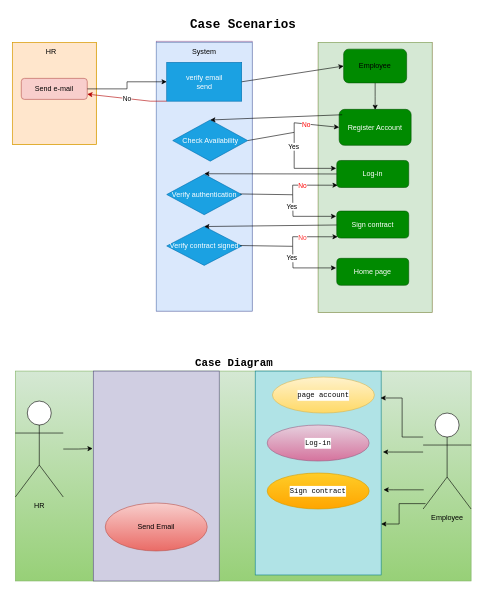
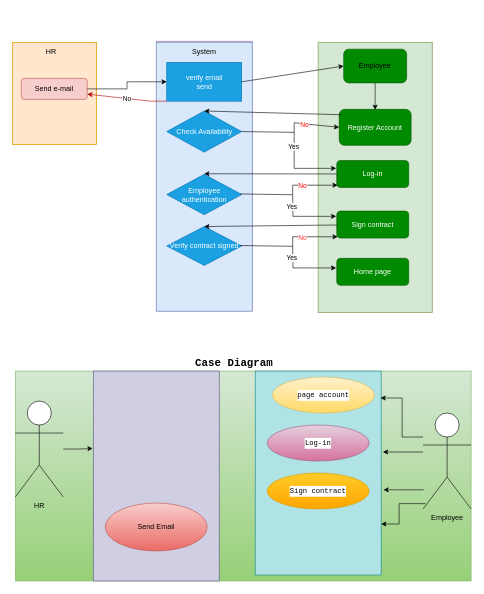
  <mxCell id="0" />
  <mxCell id="1" parent="0" />
  <mxCell id="2" value="" style="group;fillColor=#e1d5e7;strokeColor=#9673a6;" parent="1" vertex="1" connectable="0"><mxGeometry x="260" y="68" width="160" height="450" as="geometry" /></mxCell>
  <mxCell id="3" value="" style="rounded=0;whiteSpace=wrap;html=1;fillColor=#dae8fc;strokeColor=#6c8ebf;" parent="2" vertex="1"><mxGeometry y="2.356" width="160" height="447.644" as="geometry" /></mxCell>
  <mxCell id="4" value="System" style="text;html=1;strokeColor=none;fillColor=none;align=center;verticalAlign=middle;whiteSpace=wrap;rounded=0;" parent="2" vertex="1"><mxGeometry x="50" width="60" height="35.34" as="geometry" /></mxCell>
- <mxCell id="5" value="Check Availability" style="rhombus;whiteSpace=wrap;html=1;fillColor=#1ba1e2;fontColor=#ffffff;strokeColor=#006EAF;" parent="2" vertex="1"><mxGeometry x="27.5" y="131.36" width="125" height="68.64" as="geometry" /></mxCell>
- <mxCell id="6" value="Verify authentication" style="rhombus;whiteSpace=wrap;html=1;fillColor=#1ba1e2;fontColor=#ffffff;strokeColor=#006EAF;" parent="2" vertex="1"><mxGeometry x="17.5" y="222.0" width="125" height="67.27" as="geometry" /></mxCell>
+ <mxCell id="5" value="Check Availability" style="rhombus;whiteSpace=wrap;html=1;fillColor=#1ba1e2;fontColor=#ffffff;strokeColor=#006EAF;" parent="2" vertex="1"><mxGeometry x="17.5" y="116.36" width="125" height="68.64" as="geometry" /></mxCell>
+ <mxCell id="6" value="Employee authentication" style="rhombus;whiteSpace=wrap;html=1;fillColor=#1ba1e2;fontColor=#ffffff;strokeColor=#006EAF;" parent="2" vertex="1"><mxGeometry x="17.5" y="222.0" width="125" height="67.27" as="geometry" /></mxCell>
  <mxCell id="7" value="verify email&lt;br&gt;send" style="whiteSpace=wrap;html=1;fillColor=#1ba1e2;fontColor=#ffffff;strokeColor=#006EAF;rounded=0;" parent="2" vertex="1"><mxGeometry x="17.5" y="35.34" width="125" height="64.66" as="geometry" /></mxCell>
  <mxCell id="8" value="Verify contract signed" style="rhombus;whiteSpace=wrap;html=1;fillColor=#1ba1e2;fontColor=#ffffff;strokeColor=#006EAF;" parent="2" vertex="1"><mxGeometry x="17.5" y="309" width="125" height="64.82" as="geometry" /></mxCell>
  <mxCell id="9" value="" style="group;fillColor=#ffe6cc;strokeColor=#d79b00;" parent="1" vertex="1" connectable="0"><mxGeometry x="20" y="70" width="140" height="170" as="geometry" /></mxCell>
  <mxCell id="10" value="" style="rounded=0;whiteSpace=wrap;html=1;fillColor=#ffe6cc;strokeColor=#d79b00;" parent="9" vertex="1"><mxGeometry width="140" height="170" as="geometry" /></mxCell>
  <mxCell id="11" value="HR" style="text;html=1;strokeColor=none;fillColor=none;align=center;verticalAlign=middle;whiteSpace=wrap;rounded=0;" parent="9" vertex="1"><mxGeometry x="35" width="60" height="30" as="geometry" /></mxCell>
  <mxCell id="12" value="Send e-mail" style="rounded=1;whiteSpace=wrap;html=1;fillColor=#f8cecc;strokeColor=#b85450;" parent="9" vertex="1"><mxGeometry x="15" y="60" width="110" height="35" as="geometry" /></mxCell>
  <mxCell id="13" value="" style="edgeStyle=orthogonalEdgeStyle;rounded=0;orthogonalLoop=1;jettySize=auto;html=1;entryX=0;entryY=0.5;entryDx=0;entryDy=0;exitX=1;exitY=0.5;exitDx=0;exitDy=0;" parent="1" source="12" target="7" edge="1"><mxGeometry relative="1" as="geometry"><mxPoint x="150" y="155" as="sourcePoint" /></mxGeometry></mxCell>
  <mxCell id="14" value="" style="endArrow=classic;html=1;rounded=0;entryX=1;entryY=0.75;entryDx=0;entryDy=0;exitX=0;exitY=1;exitDx=0;exitDy=0;fillColor=#e51400;strokeColor=#B20000;" parent="1" source="7" target="12" edge="1"><mxGeometry width="50" height="50" relative="1" as="geometry"><mxPoint x="380" y="320" as="sourcePoint" /><mxPoint x="430" y="270" as="targetPoint" /><Array as="points"><mxPoint x="250" y="168" /></Array></mxGeometry></mxCell>
  <mxCell id="15" value="No" style="edgeLabel;html=1;align=center;verticalAlign=middle;resizable=0;points=[];" parent="14" vertex="1" connectable="0"><mxGeometry x="-0.001" y="1" relative="1" as="geometry"><mxPoint as="offset" /></mxGeometry></mxCell>
  <mxCell id="16" value="" style="group;fillColor=#d5e8d4;gradientColor=#97d077;strokeColor=#82b366;" parent="1" vertex="1" connectable="0"><mxGeometry x="25" y="618" width="760" height="350" as="geometry" /></mxCell>
  <mxCell id="17" value="HR" style="shape=umlActor;verticalLabelPosition=bottom;verticalAlign=top;html=1;outlineConnect=0;" parent="16" vertex="1"><mxGeometry y="50" width="80" height="160" as="geometry" /></mxCell>
  <mxCell id="18" value="" style="rounded=0;whiteSpace=wrap;html=1;fillColor=#d0cee2;strokeColor=#56517e;" parent="16" vertex="1"><mxGeometry x="130" width="210" height="350" as="geometry" /></mxCell>
  <mxCell id="19" style="edgeStyle=orthogonalEdgeStyle;rounded=0;orthogonalLoop=1;jettySize=auto;html=1;entryX=-0.005;entryY=0.369;entryDx=0;entryDy=0;entryPerimeter=0;" parent="16" source="17" target="18" edge="1"><mxGeometry relative="1" as="geometry" /></mxCell>
  <mxCell id="20" value="Send Email" style="ellipse;whiteSpace=wrap;html=1;fillColor=#f8cecc;gradientColor=#ea6b66;strokeColor=#b85450;" parent="16" vertex="1"><mxGeometry x="150" y="220" width="170" height="80" as="geometry" /></mxCell>
  <mxCell id="21" value="" style="rounded=0;whiteSpace=wrap;html=1;fillColor=#b0e3e6;strokeColor=#0e8088;" parent="16" vertex="1"><mxGeometry x="400" width="210" height="340" as="geometry" /></mxCell>
  <mxCell id="22" style="edgeStyle=orthogonalEdgeStyle;rounded=0;orthogonalLoop=1;jettySize=auto;html=1;entryX=0.995;entryY=0.132;entryDx=0;entryDy=0;entryPerimeter=0;" parent="16" source="24" target="21" edge="1"><mxGeometry relative="1" as="geometry"><Array as="points"><mxPoint x="645" y="110" /><mxPoint x="645" y="45" /></Array></mxGeometry></mxCell>
  <mxCell id="23" style="edgeStyle=orthogonalEdgeStyle;rounded=0;orthogonalLoop=1;jettySize=auto;html=1;entryX=1.014;entryY=0.441;entryDx=0;entryDy=0;entryPerimeter=0;" parent="16" edge="1"><mxGeometry relative="1" as="geometry"><mxPoint x="680" y="135" as="sourcePoint" /><mxPoint x="612.94" y="134.94" as="targetPoint" /><Array as="points"><mxPoint x="630" y="135" /><mxPoint x="630" y="135" /></Array></mxGeometry></mxCell>
  <mxCell id="24" value="Employee" style="shape=umlActor;verticalLabelPosition=bottom;verticalAlign=top;html=1;outlineConnect=0;" parent="16" vertex="1"><mxGeometry x="680" y="70" width="80" height="160" as="geometry" /></mxCell>
  <mxCell id="25" value="&lt;div style=&quot;background-color: rgb(255 , 255 , 255) ; font-family: &amp;#34;menlo&amp;#34; , &amp;#34;monaco&amp;#34; , &amp;#34;courier new&amp;#34; , monospace ; line-height: 18px&quot;&gt;page account&lt;/div&gt;" style="ellipse;whiteSpace=wrap;html=1;fillColor=#fff2cc;gradientColor=#ffd966;strokeColor=#d6b656;" parent="16" vertex="1"><mxGeometry x="428.75" y="10" width="170" height="60" as="geometry" /></mxCell>
  <mxCell id="26" value="&lt;div style=&quot;background-color: rgb(255 , 255 , 255) ; font-family: &amp;#34;menlo&amp;#34; , &amp;#34;monaco&amp;#34; , &amp;#34;courier new&amp;#34; , monospace ; line-height: 18px&quot;&gt;Sign contract&lt;/div&gt;" style="ellipse;whiteSpace=wrap;html=1;fillColor=#ffcd28;gradientColor=#ffa500;strokeColor=#d79b00;" parent="16" vertex="1"><mxGeometry x="420" y="170" width="170" height="60" as="geometry" /></mxCell>
  <mxCell id="27" value="" style="endArrow=classic;html=1;rounded=0;exitX=0.05;exitY=0.944;exitDx=0;exitDy=0;exitPerimeter=0;entryX=1;entryY=0.75;entryDx=0;entryDy=0;" parent="16" source="24" target="21" edge="1"><mxGeometry width="50" height="50" relative="1" as="geometry"><mxPoint x="360" y="220" as="sourcePoint" /><mxPoint x="410" y="170" as="targetPoint" /><Array as="points"><mxPoint x="640" y="221" /><mxPoint x="640" y="255" /></Array></mxGeometry></mxCell>
  <mxCell id="28" value="&lt;div style=&quot;background-color: rgb(255 , 255 , 255) ; font-family: &amp;#34;menlo&amp;#34; , &amp;#34;monaco&amp;#34; , &amp;#34;courier new&amp;#34; , monospace ; line-height: 18px&quot;&gt;Log-in&lt;/div&gt;" style="ellipse;whiteSpace=wrap;html=1;fillColor=#e6d0de;gradientColor=#d5739d;strokeColor=#996185;" parent="16" vertex="1"><mxGeometry x="420" y="90" width="170" height="60" as="geometry" /></mxCell>
  <mxCell id="29" style="edgeStyle=orthogonalEdgeStyle;rounded=0;orthogonalLoop=1;jettySize=auto;html=1;entryX=1.014;entryY=0.441;entryDx=0;entryDy=0;entryPerimeter=0;" parent="16" edge="1"><mxGeometry relative="1" as="geometry"><mxPoint x="681" y="198" as="sourcePoint" /><mxPoint x="613.94" y="197.94" as="targetPoint" /><Array as="points"><mxPoint x="631" y="198" /><mxPoint x="631" y="198" /></Array></mxGeometry></mxCell>
  <mxCell id="30" value="" style="group" vertex="1" connectable="0" parent="1"><mxGeometry x="510" y="70" width="210" height="450" as="geometry" /></mxCell>
  <mxCell id="31" value="" style="group;fillColor=#f8cecc;strokeColor=#b85450;" parent="30" vertex="1" connectable="0"><mxGeometry x="20" width="190" height="450" as="geometry" /></mxCell>
  <mxCell id="32" value="" style="rounded=0;whiteSpace=wrap;html=1;fillColor=#d5e8d4;strokeColor=#82b366;" parent="31" vertex="1"><mxGeometry width="190" height="450" as="geometry" /></mxCell>
  <mxCell id="33" value="" style="edgeStyle=orthogonalEdgeStyle;rounded=0;orthogonalLoop=1;jettySize=auto;html=1;" parent="31" source="34" edge="1"><mxGeometry relative="1" as="geometry"><mxPoint x="95" y="112.5" as="targetPoint" /></mxGeometry></mxCell>
  <mxCell id="34" value="" style="rounded=1;whiteSpace=wrap;html=1;fillColor=#008a00;fontColor=#ffffff;strokeColor=#005700;" parent="31" vertex="1"><mxGeometry x="42.5" y="11.25" width="105" height="56.25" as="geometry" /></mxCell>
  <mxCell id="35" value="Employee" style="text;html=1;strokeColor=none;fillColor=none;align=center;verticalAlign=middle;whiteSpace=wrap;rounded=0;" parent="31" vertex="1"><mxGeometry x="65" y="22.5" width="60" height="33.75" as="geometry" /></mxCell>
  <mxCell id="36" value="&lt;span&gt;Register Account&lt;/span&gt;" style="rounded=1;whiteSpace=wrap;html=1;fillColor=#008a00;fontColor=#ffffff;strokeColor=#005700;" parent="31" vertex="1"><mxGeometry x="35" y="111.625" width="120" height="60" as="geometry" /></mxCell>
  <mxCell id="37" value="Log-in" style="rounded=1;whiteSpace=wrap;html=1;fillColor=#008a00;fontColor=#ffffff;strokeColor=#005700;" parent="31" vertex="1"><mxGeometry x="31" y="196.875" width="120" height="45" as="geometry" /></mxCell>
  <mxCell id="38" value="Sign contract" style="rounded=1;whiteSpace=wrap;html=1;fillColor=#008a00;fontColor=#ffffff;strokeColor=#005700;" parent="31" vertex="1"><mxGeometry x="31" y="281.25" width="120" height="45" as="geometry" /></mxCell>
  <mxCell id="39" value="Home page" style="rounded=1;whiteSpace=wrap;html=1;fillColor=#008a00;fontColor=#ffffff;strokeColor=#005700;" parent="31" vertex="1"><mxGeometry x="31" y="360" width="120" height="45" as="geometry" /></mxCell>
  <mxCell id="40" value="" style="endArrow=classic;html=1;rounded=0;" edge="1" parent="30"><mxGeometry width="50" height="50" relative="1" as="geometry"><mxPoint x="-20" y="150" as="sourcePoint" /><mxPoint x="50" y="210" as="targetPoint" /><Array as="points"><mxPoint x="-20" y="210" /></Array></mxGeometry></mxCell>
  <mxCell id="41" value="Yes" style="edgeLabel;html=1;align=center;verticalAlign=middle;resizable=0;points=[];" vertex="1" connectable="0" parent="40"><mxGeometry x="-0.646" y="-2" relative="1" as="geometry"><mxPoint as="offset" /></mxGeometry></mxCell>
  <mxCell id="42" value="&lt;h2 style=&quot;background-color: rgb(255 , 255 , 255) ; font-family: &amp;#34;menlo&amp;#34; , &amp;#34;monaco&amp;#34; , &amp;#34;courier new&amp;#34; , monospace ; line-height: 18px&quot;&gt;Case Diagram&lt;/h2&gt;" style="text;html=1;strokeColor=none;fillColor=none;align=center;verticalAlign=middle;whiteSpace=wrap;rounded=0;" parent="1" vertex="1"><mxGeometry x="290" y="584" width="200" height="40" as="geometry" /></mxCell>
- <mxCell id="43" value="&lt;h2 style=&quot;background-color: rgb(255 , 255 , 255) ; font-family: &amp;#34;menlo&amp;#34; , &amp;#34;monaco&amp;#34; , &amp;#34;courier new&amp;#34; , monospace ; line-height: 18px&quot;&gt;&lt;/h2&gt;&lt;h2 style=&quot;font-family: &amp;#34;menlo&amp;#34; , &amp;#34;monaco&amp;#34; , &amp;#34;courier new&amp;#34; , monospace ; line-height: 18px&quot;&gt;&lt;font style=&quot;font-size: 21px&quot;&gt;Case Scenarios&lt;/font&gt;&lt;/h2&gt;" style="text;html=1;strokeColor=none;fillColor=none;align=center;verticalAlign=middle;whiteSpace=wrap;rounded=0;" parent="1" vertex="1"><mxGeometry x="305" y="20" width="200" height="40" as="geometry" /></mxCell>
  <mxCell id="44" value="" style="endArrow=classic;html=1;rounded=0;entryX=0;entryY=0.5;entryDx=0;entryDy=0;exitX=1;exitY=0.5;exitDx=0;exitDy=0;" edge="1" parent="1" source="7" target="34"><mxGeometry width="50" height="50" relative="1" as="geometry"><mxPoint x="402.5" y="140" as="sourcePoint" /><mxPoint x="452.5" y="90" as="targetPoint" /></mxGeometry></mxCell>
  <mxCell id="45" value="" style="endArrow=classic;html=1;rounded=0;exitX=0.042;exitY=0.15;exitDx=0;exitDy=0;entryX=0.5;entryY=0;entryDx=0;entryDy=0;exitPerimeter=0;" edge="1" parent="1" source="36" target="5"><mxGeometry width="50" height="50" relative="1" as="geometry"><mxPoint x="360" y="270" as="sourcePoint" /><mxPoint x="410" y="220" as="targetPoint" /></mxGeometry></mxCell>
  <mxCell id="46" value="" style="endArrow=classic;html=1;rounded=0;entryX=0;entryY=0.5;entryDx=0;entryDy=0;exitX=1;exitY=0.5;exitDx=0;exitDy=0;" edge="1" parent="1" source="5" target="36"><mxGeometry width="50" height="50" relative="1" as="geometry"><mxPoint x="360" y="270" as="sourcePoint" /><mxPoint x="410" y="220" as="targetPoint" /><Array as="points"><mxPoint x="490" y="220" /><mxPoint x="490" y="204" /></Array></mxGeometry></mxCell>
  <mxCell id="47" value="&lt;font color=&quot;#ff0000&quot;&gt;No&lt;/font&gt;" style="edgeLabel;html=1;align=center;verticalAlign=middle;resizable=0;points=[];" vertex="1" connectable="0" parent="46"><mxGeometry x="0.339" y="-1" relative="1" as="geometry"><mxPoint as="offset" /></mxGeometry></mxCell>
  <mxCell id="48" value="" style="endArrow=classic;html=1;rounded=0;exitX=0;exitY=0.5;exitDx=0;exitDy=0;" edge="1" parent="1" source="37"><mxGeometry width="50" height="50" relative="1" as="geometry"><mxPoint x="340" y="301" as="sourcePoint" /><mxPoint x="340" y="289" as="targetPoint" /></mxGeometry></mxCell>
  <mxCell id="49" value="" style="endArrow=classic;html=1;rounded=0;" edge="1" parent="1"><mxGeometry width="50" height="50" relative="1" as="geometry"><mxPoint x="487.5" y="324" as="sourcePoint" /><mxPoint x="560" y="360" as="targetPoint" /><Array as="points"><mxPoint x="488" y="360" /></Array></mxGeometry></mxCell>
  <mxCell id="50" value="Yes" style="edgeLabel;html=1;align=center;verticalAlign=middle;resizable=0;points=[];" vertex="1" connectable="0" parent="49"><mxGeometry x="-0.646" y="-2" relative="1" as="geometry"><mxPoint as="offset" /></mxGeometry></mxCell>
  <mxCell id="51" value="" style="endArrow=classic;html=1;rounded=0;entryX=0;entryY=0.5;entryDx=0;entryDy=0;exitX=1;exitY=0.5;exitDx=0;exitDy=0;" edge="1" parent="1"><mxGeometry width="50" height="50" relative="1" as="geometry"><mxPoint x="400" y="322.68" as="sourcePoint" /><mxPoint x="562.5" y="308.125" as="targetPoint" /><Array as="points"><mxPoint x="487.5" y="324" /><mxPoint x="487.5" y="308" /></Array></mxGeometry></mxCell>
  <mxCell id="52" value="&lt;font color=&quot;#ff0000&quot;&gt;No&lt;/font&gt;" style="edgeLabel;html=1;align=center;verticalAlign=middle;resizable=0;points=[];" vertex="1" connectable="0" parent="51"><mxGeometry x="0.339" y="-1" relative="1" as="geometry"><mxPoint as="offset" /></mxGeometry></mxCell>
  <mxCell id="53" value="" style="endArrow=classic;html=1;rounded=0;" edge="1" parent="1"><mxGeometry width="50" height="50" relative="1" as="geometry"><mxPoint x="487.5" y="410" as="sourcePoint" /><mxPoint x="560" y="446" as="targetPoint" /><Array as="points"><mxPoint x="488" y="446" /></Array></mxGeometry></mxCell>
  <mxCell id="54" value="Yes" style="edgeLabel;html=1;align=center;verticalAlign=middle;resizable=0;points=[];" vertex="1" connectable="0" parent="53"><mxGeometry x="-0.646" y="-2" relative="1" as="geometry"><mxPoint as="offset" /></mxGeometry></mxCell>
  <mxCell id="55" value="" style="endArrow=classic;html=1;rounded=0;entryX=0;entryY=0.5;entryDx=0;entryDy=0;exitX=1;exitY=0.5;exitDx=0;exitDy=0;" edge="1" parent="1"><mxGeometry width="50" height="50" relative="1" as="geometry"><mxPoint x="400" y="408.68" as="sourcePoint" /><mxPoint x="562.5" y="394.125" as="targetPoint" /><Array as="points"><mxPoint x="487.5" y="410" /><mxPoint x="487.5" y="394" /></Array></mxGeometry></mxCell>
  <mxCell id="56" value="&lt;font color=&quot;#ff3333&quot;&gt;No&lt;/font&gt;" style="edgeLabel;html=1;align=center;verticalAlign=middle;resizable=0;points=[];" vertex="1" connectable="0" parent="55"><mxGeometry x="0.339" y="-1" relative="1" as="geometry"><mxPoint as="offset" /></mxGeometry></mxCell>
  <mxCell id="57" value="" style="endArrow=classic;html=1;rounded=0;entryX=0.5;entryY=0;entryDx=0;entryDy=0;" edge="1" parent="1" source="38" target="8"><mxGeometry width="50" height="50" relative="1" as="geometry"><mxPoint x="360" y="270" as="sourcePoint" /><mxPoint x="410" y="220" as="targetPoint" /></mxGeometry></mxCell>
